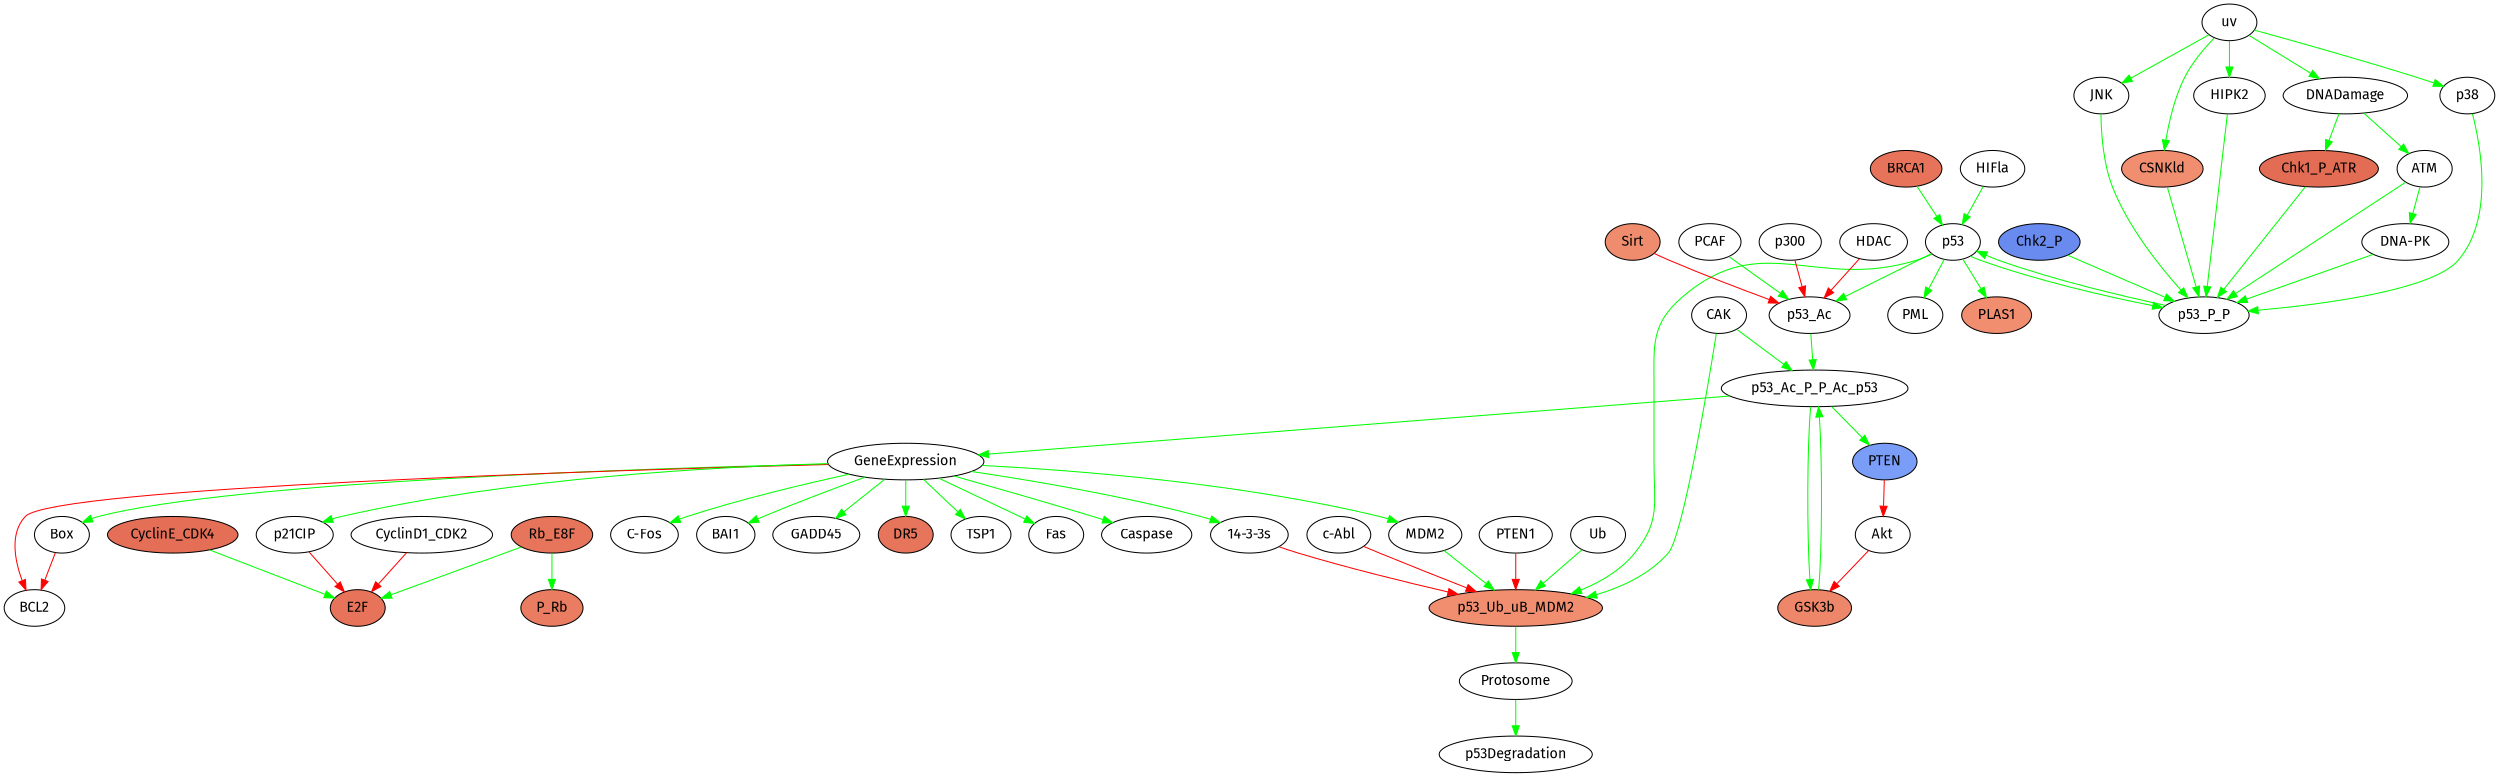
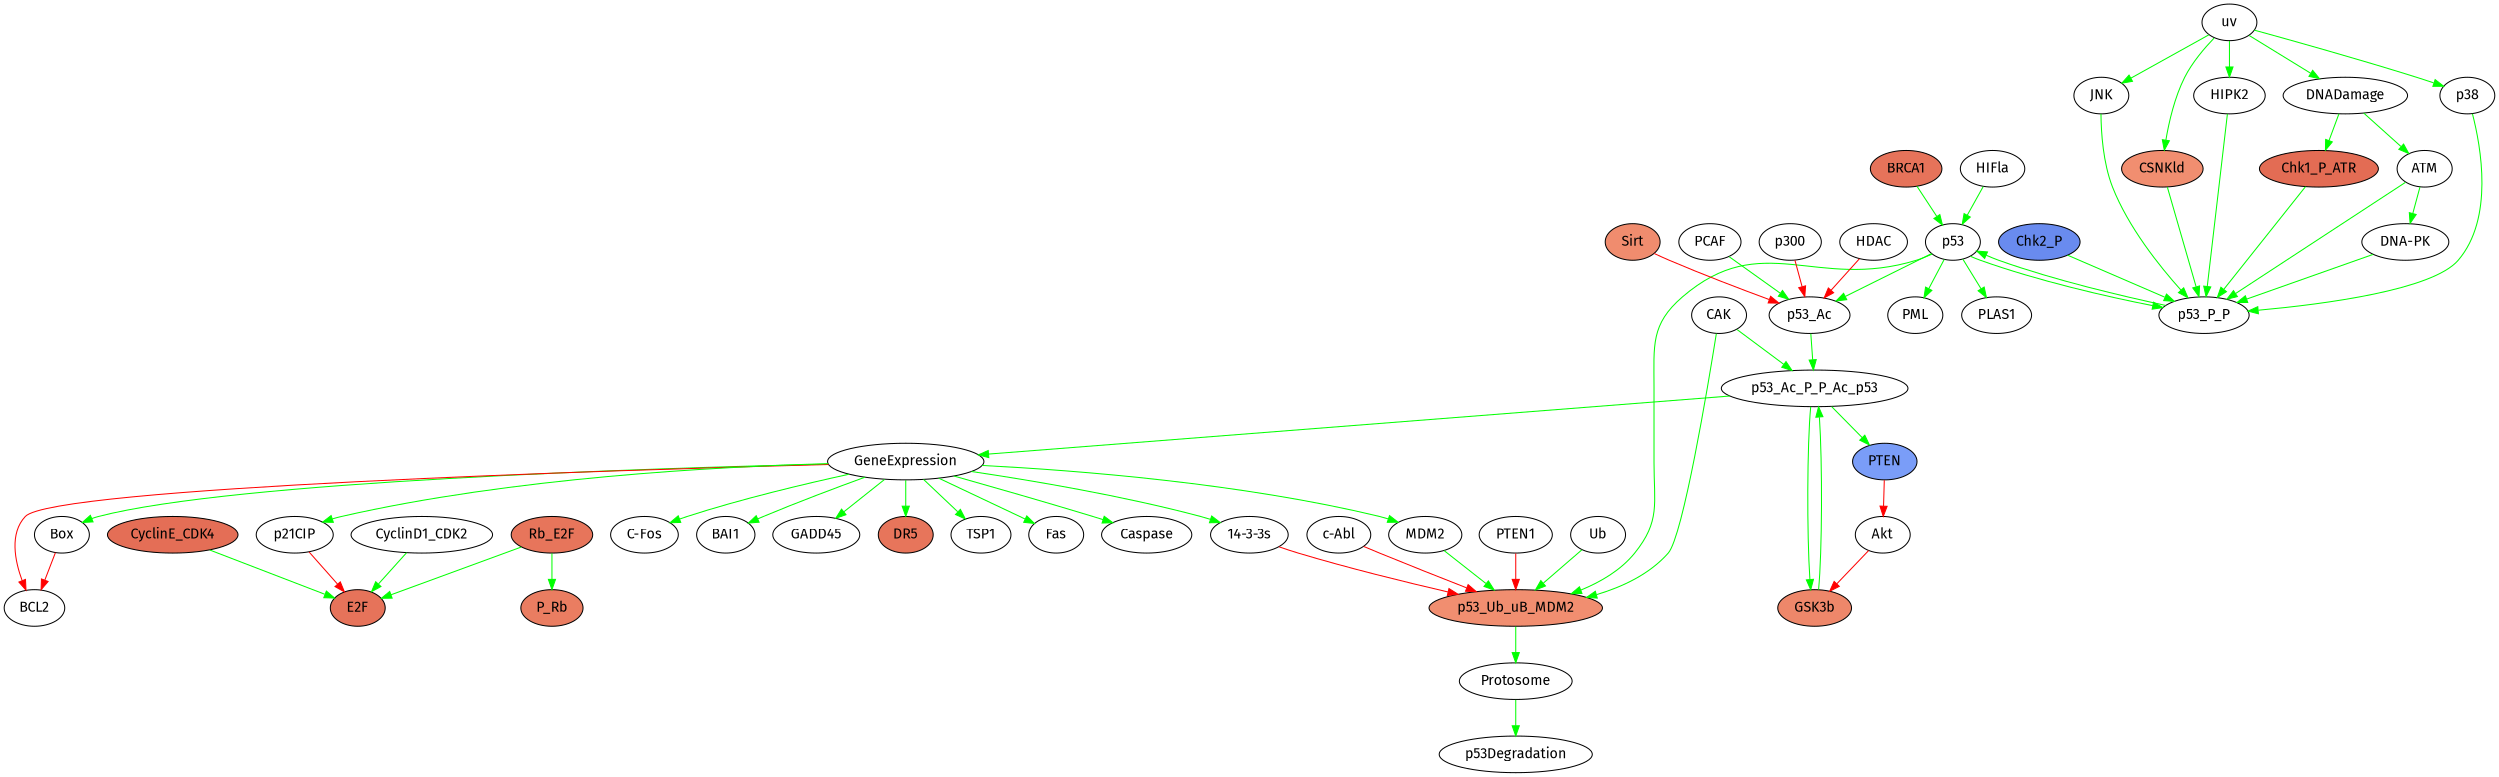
  strict digraph {
    fontname="Fira Sans"
    node [color=black fillcolor="#ffffff" fontname="Fira Sans" style=filled]
    edge [color=green fontname="Fira Sans"]
    CyclinE_CDK4 [fillcolor="#E46E56"]
    E2F [fillcolor="#E6735A"]
    BRCA1 [fillcolor="#E6735A"]
    p53
    p53_Ub_uB_MDM2 [fillcolor="#F18E70"]
    p53_P_P
    p53_Ac
    PML
-   PLAS1 [fillcolor="#F18E70"]
+   PLAS1
    Protosome
    p53_Ac_P_P_Ac_p53
    p53Degradation
    CSNKld [fillcolor="#F18E70"]
    DNADamage
    ATM
    Chk1_P_ATR [fillcolor="#E36C54"]
    "DNA-PK"
    PCAF
    GSK3b [fillcolor="#EE876A"]
    GeneExpression
    PTEN [fillcolor="#7A9DF8"]
    p300
    CAK
    "C-Fos"
    TSP1
    Fas
    Caspase
    Box
    BCL2
    "14-3-3s"
    p21CIP
    MDM2
    BAI1
    GADD45
    DR5 [fillcolor="#E7755B"]
    Akt
    HIPK2
    CyclinD1_CDK2
    "c-Abl"
    PTEN1 [color="" fillcolor="" style=""]
    HIFla
    HDAC
    p38
    Ub
-   Rb_E2F [fillcolor="#E7755B" label=Rb_E8F]
+   Rb_E2F [fillcolor="#E7755B"]
    P_Rb [fillcolor="#EA7D61"]
    uv
    JNK
    Chk2_P [fillcolor="#698BEF"]
    Sirt [fillcolor="#F08C6E"]
    CyclinE_CDK4 -> E2F
    BRCA1 -> p53
    p53 -> p53_Ub_uB_MDM2
    p53 -> p53_P_P
    p53 -> p53_Ac
    p53 -> PML
    p53 -> PLAS1
    p53_Ub_uB_MDM2 -> Protosome
    p53_P_P -> p53
    p53_Ac -> p53_Ac_P_P_Ac_p53
    Protosome -> p53Degradation
    p53_Ac_P_P_Ac_p53 -> GSK3b
    p53_Ac_P_P_Ac_p53 -> GeneExpression
    p53_Ac_P_P_Ac_p53 -> PTEN
    CSNKld -> p53_P_P
    DNADamage -> ATM
    DNADamage -> Chk1_P_ATR
    ATM -> p53_P_P
    ATM -> "DNA-PK"
    Chk1_P_ATR -> p53_P_P
    "DNA-PK" -> p53_P_P
    PCAF -> p53_Ac
    GSK3b -> p53_Ac_P_P_Ac_p53
    GeneExpression -> "C-Fos"
    GeneExpression -> TSP1
    GeneExpression -> Fas
    GeneExpression -> Caspase
    GeneExpression -> Box
    GeneExpression -> BCL2 [color=red]
    GeneExpression -> "14-3-3s"
    GeneExpression -> p21CIP
    GeneExpression -> MDM2
    GeneExpression -> BAI1
    GeneExpression -> GADD45
    GeneExpression -> DR5
    PTEN -> Akt [color=red]
    p300 -> p53_Ac [color=red]
    CAK -> p53_Ub_uB_MDM2
    CAK -> p53_Ac_P_P_Ac_p53
    Box -> BCL2 [color=red]
    "14-3-3s" -> p53_Ub_uB_MDM2 [color=red]
    p21CIP -> E2F [color=red]
    MDM2 -> p53_Ub_uB_MDM2
    Akt -> GSK3b [color=red]
    HIPK2 -> p53_P_P
-   CyclinD1_CDK2 -> E2F [color=red]
+   CyclinD1_CDK2 -> E2F
    "c-Abl" -> p53_Ub_uB_MDM2 [color=red]
    PTEN1 -> p53_Ub_uB_MDM2 [color=red]
    HIFla -> p53
    HDAC -> p53_Ac [color=red]
    p38 -> p53_P_P
    Ub -> p53_Ub_uB_MDM2
    Rb_E2F -> E2F
    Rb_E2F -> P_Rb
    uv -> CSNKld
    uv -> DNADamage
    uv -> HIPK2
    uv -> p38
    uv -> JNK
    JNK -> p53_P_P
    Chk2_P -> p53_P_P
    Sirt -> p53_Ac [color=red]
  }
